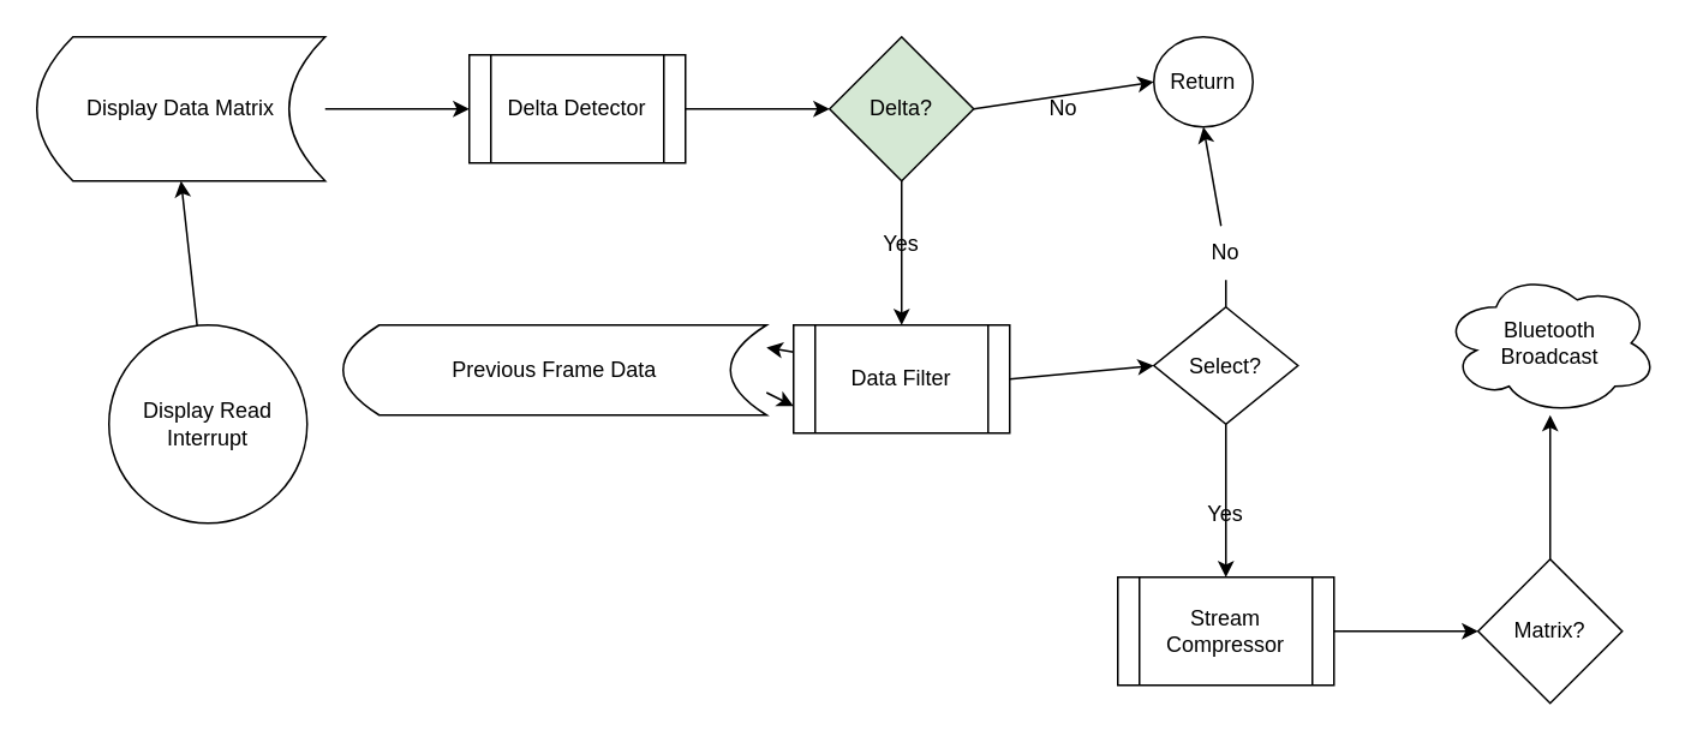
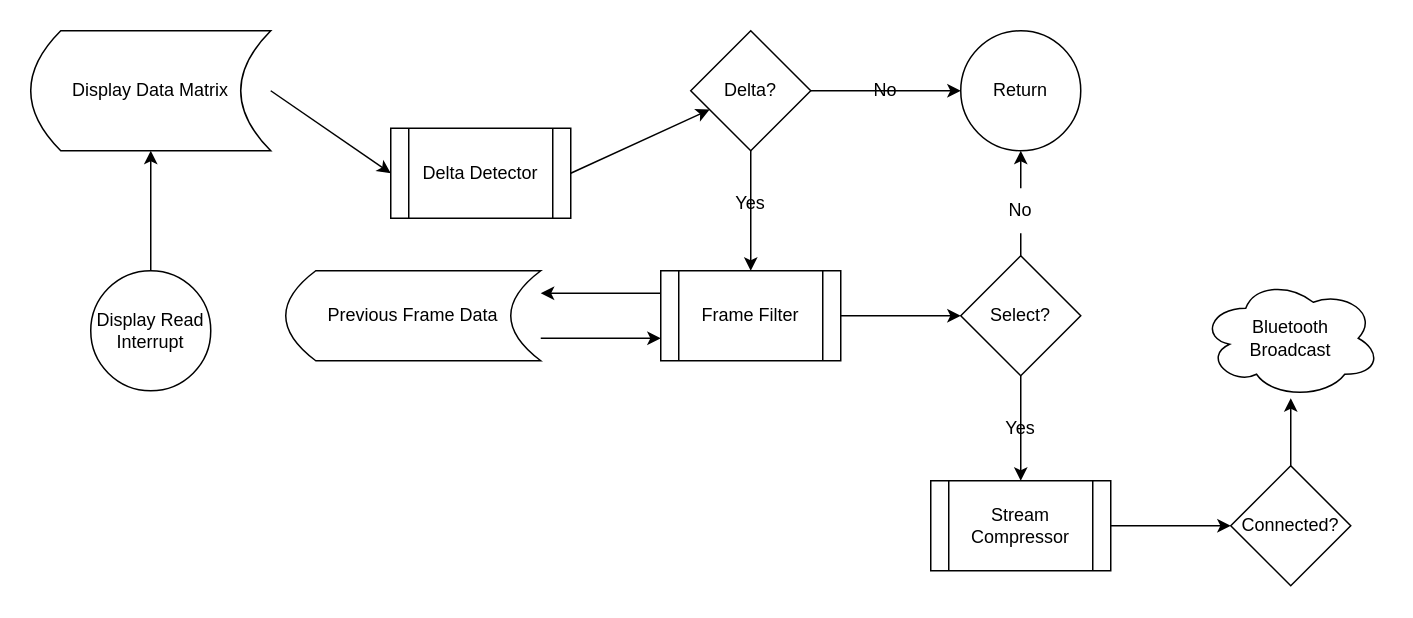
  <mxCell id="0" />
  <mxCell id="1" parent="0" />
  <mxCell id="2" style="edgeStyle=none;html=1;entryX=0;entryY=0.5;entryDx=0;entryDy=0;" edge="1" parent="1" target="4"><mxGeometry relative="1" as="geometry"><mxPoint x="180" y="60" as="sourcePoint" /></mxGeometry></mxCell>
  <mxCell id="3" style="edgeStyle=none;html=1;exitX=1;exitY=0.5;exitDx=0;exitDy=0;" edge="1" parent="1" source="4" target="7"><mxGeometry relative="1" as="geometry" /></mxCell>
- <mxCell id="4" value="Delta Detector" style="shape=process;whiteSpace=wrap;html=1;backgroundOutline=1;" vertex="1" parent="1"><mxGeometry x="260" y="30" width="120" height="60" as="geometry" /></mxCell>
+ <mxCell id="4" value="Delta Detector" style="shape=process;whiteSpace=wrap;html=1;backgroundOutline=1;" vertex="1" parent="1"><mxGeometry x="260" y="85" width="120" height="60" as="geometry" /></mxCell>
  <mxCell id="5" style="edgeStyle=none;html=1;exitX=0.5;exitY=1;exitDx=0;exitDy=0;entryX=0.5;entryY=0;entryDx=0;entryDy=0;" edge="1" parent="1" source="7" target="13"><mxGeometry relative="1" as="geometry" /></mxCell>
  <mxCell id="6" style="edgeStyle=none;html=1;exitX=1;exitY=0.5;exitDx=0;exitDy=0;entryX=0;entryY=0.5;entryDx=0;entryDy=0;" edge="1" parent="1" source="7" target="19"><mxGeometry relative="1" as="geometry"><mxPoint x="580" y="60.261" as="targetPoint" /></mxGeometry></mxCell>
- <mxCell id="7" value="Delta?" style="rhombus;whiteSpace=wrap;html=1;fillColor=#d5e8d4;" vertex="1" parent="1"><mxGeometry x="460" y="20" width="80" height="80" as="geometry" /></mxCell>
+ <mxCell id="7" value="Delta?" style="rhombus;whiteSpace=wrap;html=1;" vertex="1" parent="1"><mxGeometry x="460" y="20" width="80" height="80" as="geometry" /></mxCell>
  <mxCell id="8" style="edgeStyle=none;html=1;exitX=1;exitY=0.5;exitDx=0;exitDy=0;entryX=0;entryY=0.5;entryDx=0;entryDy=0;" edge="1" parent="1" source="9" target="24"><mxGeometry relative="1" as="geometry" /></mxCell>
  <mxCell id="9" value="Stream Compressor" style="shape=process;whiteSpace=wrap;html=1;backgroundOutline=1;" vertex="1" parent="1"><mxGeometry x="620" y="320" width="120" height="60" as="geometry" /></mxCell>
- <mxCell id="10" value="Bluetooth&lt;br&gt;Broadcast" style="ellipse;shape=cloud;whiteSpace=wrap;html=1;" vertex="1" parent="1"><mxGeometry x="800" y="150" width="120" height="80" as="geometry" /></mxCell>
+ <mxCell id="10" value="Bluetooth&lt;br&gt;Broadcast" style="ellipse;shape=cloud;whiteSpace=wrap;html=1;" vertex="1" parent="1"><mxGeometry x="800" y="185" width="120" height="80" as="geometry" /></mxCell>
  <mxCell id="11" style="edgeStyle=none;html=1;exitX=1;exitY=0.5;exitDx=0;exitDy=0;entryX=0;entryY=0.5;entryDx=0;entryDy=0;" edge="1" parent="1" source="13" target="16"><mxGeometry relative="1" as="geometry" /></mxCell>
  <mxCell id="12" style="edgeStyle=none;html=1;exitX=0;exitY=0.25;exitDx=0;exitDy=0;entryX=1;entryY=0.25;entryDx=0;entryDy=0;" edge="1" parent="1" source="13" target="18"><mxGeometry relative="1" as="geometry" /></mxCell>
- <mxCell id="13" value="Data Filter" style="shape=process;whiteSpace=wrap;html=1;backgroundOutline=1;" vertex="1" parent="1"><mxGeometry x="440" y="180" width="120" height="60" as="geometry" /></mxCell>
+ <mxCell id="13" value="Frame Filter" style="shape=process;whiteSpace=wrap;html=1;backgroundOutline=1;" vertex="1" parent="1"><mxGeometry x="440" y="180" width="120" height="60" as="geometry" /></mxCell>
  <mxCell id="14" style="edgeStyle=none;html=1;" edge="1" parent="1" source="16" target="9"><mxGeometry relative="1" as="geometry" /></mxCell>
  <mxCell id="15" style="edgeStyle=none;html=1;entryX=0.5;entryY=1;entryDx=0;entryDy=0;startArrow=none;" edge="1" parent="1" source="28" target="19"><mxGeometry relative="1" as="geometry" /></mxCell>
- <mxCell id="16" value="Select?" style="rhombus;whiteSpace=wrap;html=1;" vertex="1" parent="1"><mxGeometry x="640" y="170" width="80" height="65" as="geometry" /></mxCell>
+ <mxCell id="16" value="Select?" style="rhombus;whiteSpace=wrap;html=1;" vertex="1" parent="1"><mxGeometry x="640" y="170" width="80" height="80" as="geometry" /></mxCell>
  <mxCell id="17" style="edgeStyle=none;html=1;exitX=1;exitY=0.75;exitDx=0;exitDy=0;entryX=0;entryY=0.75;entryDx=0;entryDy=0;" edge="1" parent="1" source="18" target="13"><mxGeometry relative="1" as="geometry" /></mxCell>
- <mxCell id="18" value="Previous Frame Data" style="shape=dataStorage;whiteSpace=wrap;html=1;fixedSize=1;" vertex="1" parent="1"><mxGeometry x="190" y="180" width="235" height="50" as="geometry" /></mxCell>
- <mxCell id="19" value="Return" style="ellipse;whiteSpace=wrap;html=1;" vertex="1" parent="1"><mxGeometry x="640" y="20" width="55" height="50" as="geometry" /></mxCell>
+ <mxCell id="18" value="Previous Frame Data" style="shape=dataStorage;whiteSpace=wrap;html=1;fixedSize=1;" vertex="1" parent="1"><mxGeometry x="190" y="180" width="170" height="60" as="geometry" /></mxCell>
+ <mxCell id="19" value="Return" style="ellipse;whiteSpace=wrap;html=1;" vertex="1" parent="1"><mxGeometry x="640" y="20" width="80" height="80" as="geometry" /></mxCell>
  <mxCell id="20" style="edgeStyle=none;html=1;entryX=0.5;entryY=1;entryDx=0;entryDy=0;" edge="1" parent="1" source="21" target="22"><mxGeometry relative="1" as="geometry"><mxPoint x="120" y="130" as="targetPoint" /></mxGeometry></mxCell>
- <mxCell id="21" value="Display Read Interrupt" style="ellipse;whiteSpace=wrap;html=1;" vertex="1" parent="1"><mxGeometry x="60" y="180" width="110" height="110" as="geometry" /></mxCell>
+ <mxCell id="21" value="Display Read Interrupt" style="ellipse;whiteSpace=wrap;html=1;" vertex="1" parent="1"><mxGeometry x="60" y="180" width="80" height="80" as="geometry" /></mxCell>
  <mxCell id="22" value="Display Data Matrix" style="shape=dataStorage;whiteSpace=wrap;html=1;fixedSize=1;" vertex="1" parent="1"><mxGeometry x="20" y="20" width="160" height="80" as="geometry" /></mxCell>
  <mxCell id="23" style="edgeStyle=none;html=1;entryX=0.5;entryY=1;entryDx=0;entryDy=0;entryPerimeter=0;" edge="1" parent="1" source="24" target="10"><mxGeometry relative="1" as="geometry" /></mxCell>
- <mxCell id="24" value="Matrix?" style="rhombus;whiteSpace=wrap;html=1;" vertex="1" parent="1"><mxGeometry x="820" y="310" width="80" height="80" as="geometry" /></mxCell>
+ <mxCell id="24" value="Connected?" style="rhombus;whiteSpace=wrap;html=1;" vertex="1" parent="1"><mxGeometry x="820" y="310" width="80" height="80" as="geometry" /></mxCell>
  <mxCell id="25" value="Yes" style="text;html=1;strokeColor=none;fillColor=none;align=center;verticalAlign=middle;whiteSpace=wrap;rounded=0;" vertex="1" parent="1"><mxGeometry x="470" y="120" width="60" height="30" as="geometry" /></mxCell>
  <mxCell id="26" value="No" style="text;html=1;strokeColor=none;fillColor=none;align=center;verticalAlign=middle;whiteSpace=wrap;rounded=0;" vertex="1" parent="1"><mxGeometry x="560" y="45" width="60" height="30" as="geometry" /></mxCell>
  <mxCell id="27" value="" style="edgeStyle=none;html=1;entryX=0.5;entryY=1;entryDx=0;entryDy=0;endArrow=none;" edge="1" parent="1" source="16" target="28"><mxGeometry relative="1" as="geometry"><mxPoint x="680" y="170" as="sourcePoint" /><mxPoint x="680" y="100" as="targetPoint" /></mxGeometry></mxCell>
  <mxCell id="28" value="No" style="text;html=1;strokeColor=none;fillColor=none;align=center;verticalAlign=middle;whiteSpace=wrap;rounded=0;" vertex="1" parent="1"><mxGeometry x="650" y="125" width="60" height="30" as="geometry" /></mxCell>
  <mxCell id="29" value="Yes" style="text;html=1;strokeColor=none;fillColor=none;align=center;verticalAlign=middle;whiteSpace=wrap;rounded=0;" vertex="1" parent="1"><mxGeometry x="650" y="270" width="60" height="30" as="geometry" /></mxCell>
